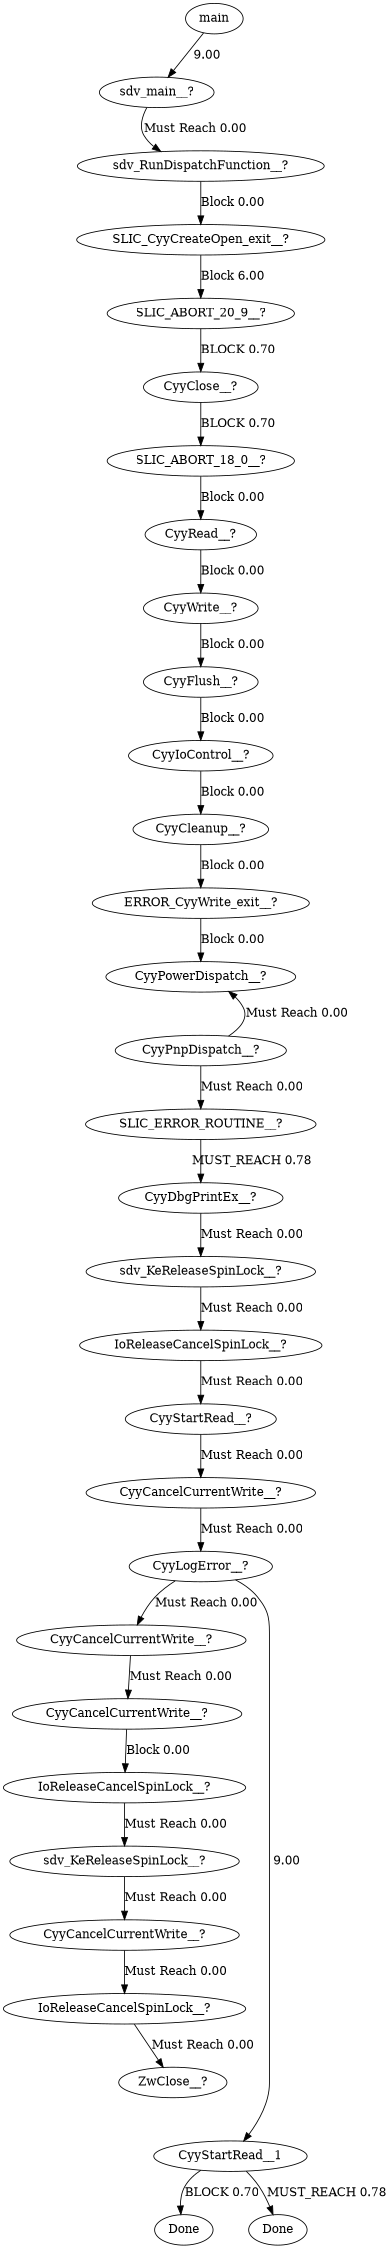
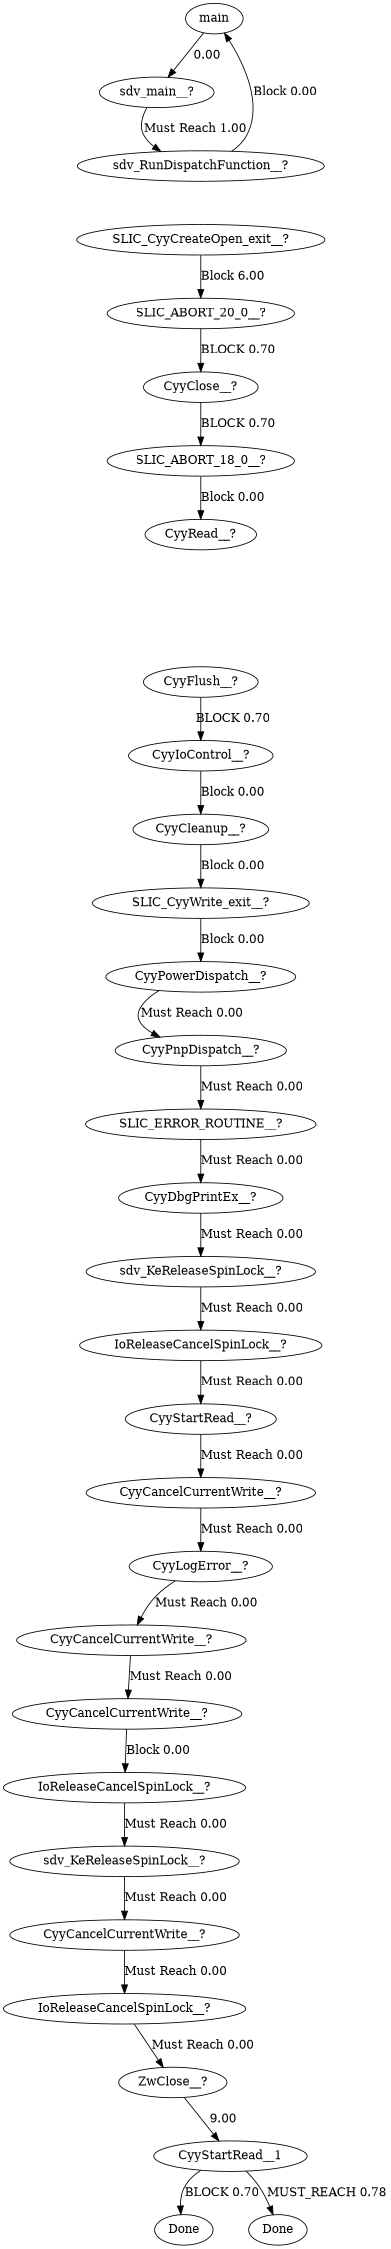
  digraph {
    n1 [label=main]
    n2 [label="sdv_main__?"]
    n3 [label="sdv_RunDispatchFunction__?"]
    n4 [label="SLIC_CyyCreateOpen_exit__?"]
-   n5 [label="SLIC_ABORT_20_9__?"]
+   n5 [label="SLIC_ABORT_20_0__?"]
    n6 [label="CyyClose__?"]
    n7 [label="SLIC_ABORT_18_0__?"]
    n8 [label="CyyRead__?"]
-   n9 [label="CyyWrite__?"]
    n10 [label="CyyFlush__?"]
    n11 [label="CyyIoControl__?"]
    n12 [label="CyyCleanup__?"]
-   n13 [label="ERROR_CyyWrite_exit__?"]
+   n13 [label="SLIC_CyyWrite_exit__?"]
    n14 [label="CyyPowerDispatch__?"]
    n15 [label="CyyPnpDispatch__?"]
    n16 [label="SLIC_ERROR_ROUTINE__?"]
    n17 [label="CyyDbgPrintEx__?"]
    n18 [label="sdv_KeReleaseSpinLock__?"]
    n19 [label="IoReleaseCancelSpinLock__?"]
    n20 [label="CyyStartRead__?"]
    n21 [label="CyyCancelCurrentWrite__?"]
    n22 [label="CyyLogError__?"]
    n23 [label="CyyCancelCurrentWrite__?"]
    n24 [label="CyyCancelCurrentWrite__?"]
    n25 [label="IoReleaseCancelSpinLock__?"]
    n26 [label="sdv_KeReleaseSpinLock__?"]
    n27 [label="CyyCancelCurrentWrite__?"]
    n28 [label="IoReleaseCancelSpinLock__?"]
    n29 [label="ZwClose__?"]
    n30 [label=CyyStartRead__1]
    n31 [label=Done]
    n32 [label=Done]
-   n1 -> n2 [label=" 9.00"]
-   n2 -> n3 [label="Must Reach 0.00"]
-   n3 -> n4 [label="Block 0.00"]
+   n1 -> n2 [label=" 0.00"]
+   n2 -> n3 [label="Must Reach 1.00"]
+   n3 -> n1 [label="Block 0.00"]
    n4 -> n5 [label="Block 6.00"]
    n5 -> n6 [label="BLOCK 0.70"]
    n6 -> n7 [label="BLOCK 0.70"]
    n7 -> n8 [label="Block 0.00"]
-   n8 -> n9 [label="Block 0.00"]
-   n9 -> n10 [label="Block 0.00"]
-   n10 -> n11 [label="Block 0.00"]
+   n10 -> n11 [label="BLOCK 0.70"]
    n11 -> n12 [label="Block 0.00"]
    n12 -> n13 [label="Block 0.00"]
    n13 -> n14 [label="Block 0.00"]
-   n15 -> n14 [label="Must Reach 0.00"]
+   n14 -> n15 [label="Must Reach 0.00"]
    n15 -> n16 [label="Must Reach 0.00"]
-   n16 -> n17 [label="MUST_REACH 0.78"]
+   n16 -> n17 [label="Must Reach 0.00"]
    n17 -> n18 [label="Must Reach 0.00"]
    n18 -> n19 [label="Must Reach 0.00"]
    n19 -> n20 [label="Must Reach 0.00"]
    n20 -> n21 [label="Must Reach 0.00"]
    n21 -> n22 [label="Must Reach 0.00"]
    n22 -> n23 [label="Must Reach 0.00"]
    n23 -> n24 [label="Must Reach 0.00"]
    n24 -> n25 [label="Block 0.00"]
    n25 -> n26 [label="Must Reach 0.00"]
    n26 -> n27 [label="Must Reach 0.00"]
    n27 -> n28 [label="Must Reach 0.00"]
    n28 -> n29 [label="Must Reach 0.00"]
-   n22 -> n30 [label=" 9.00"]
+   n29 -> n30 [label=" 9.00"]
    n30 -> n31 [label="BLOCK 0.70"]
    n30 -> n32 [label="MUST_REACH 0.78"]
  }
